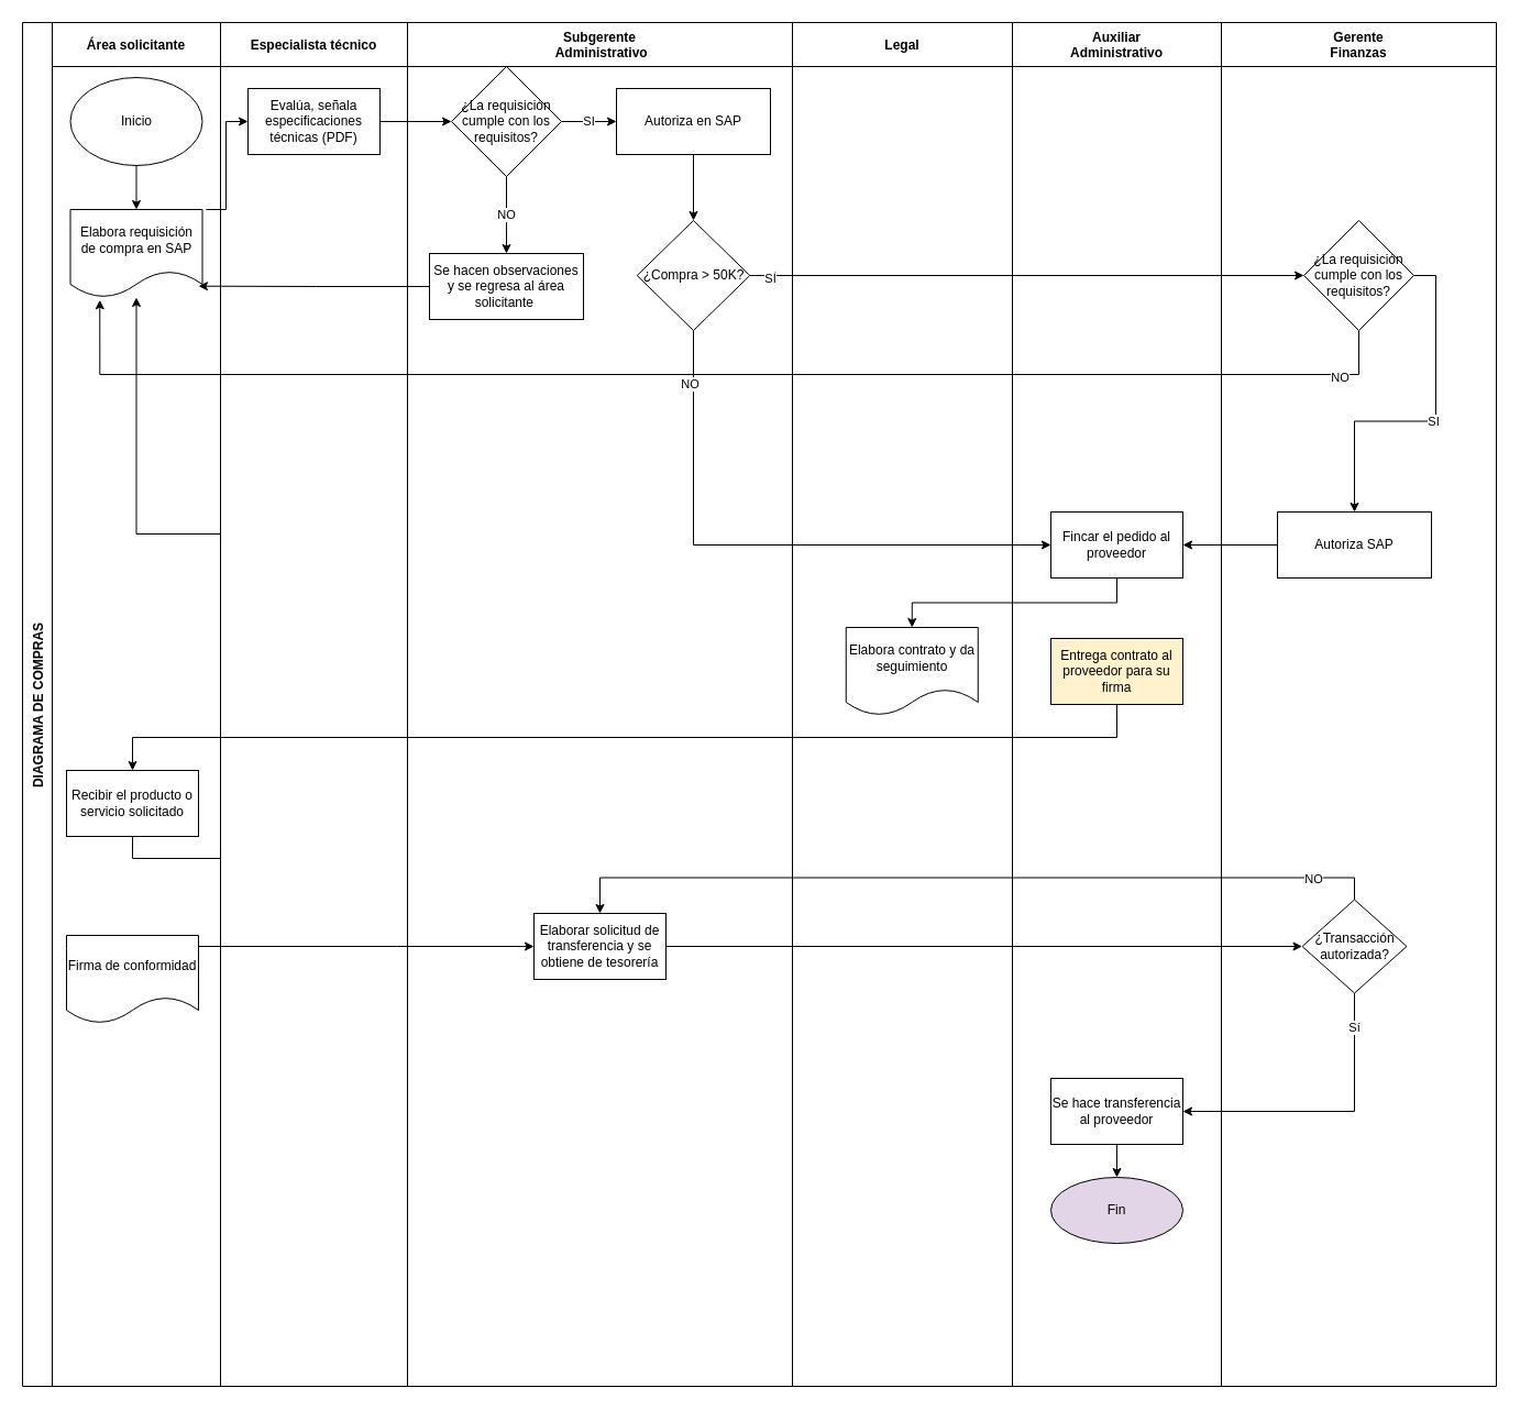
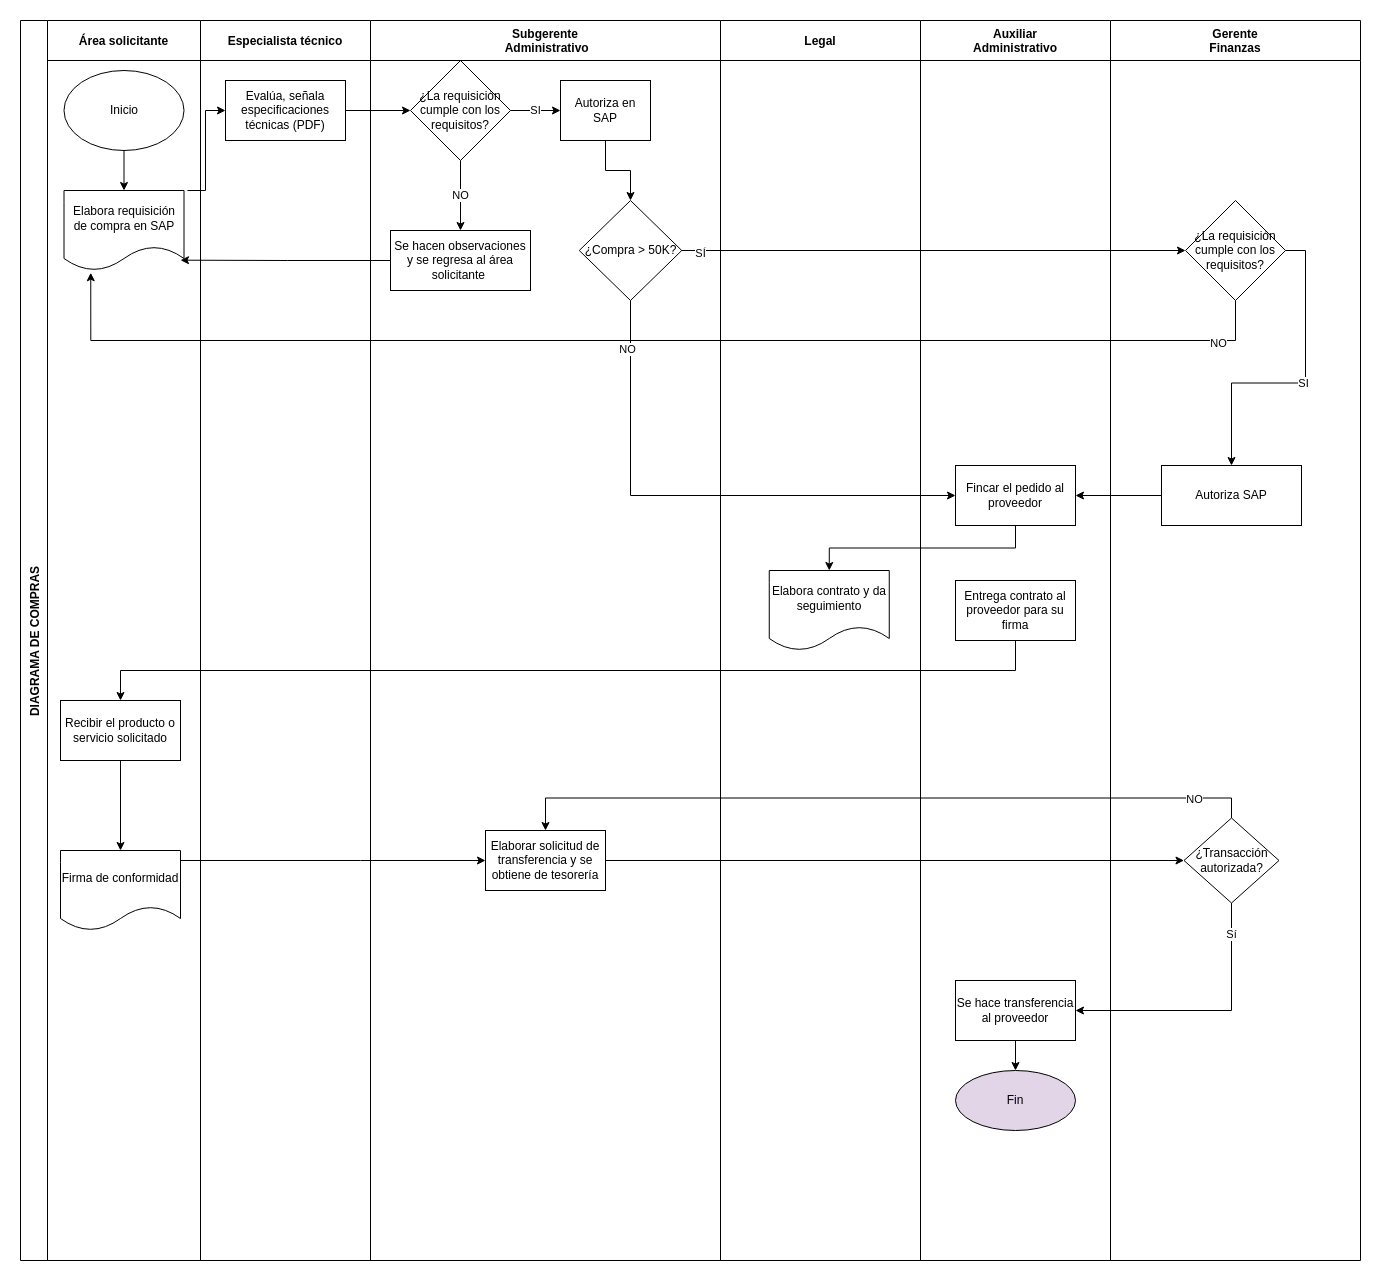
  <mxCell id="0" />
  <mxCell id="1" parent="0" />
  <mxCell id="2" value="DIAGRAMA DE COMPRAS" style="swimlane;childLayout=stackLayout;resizeParent=1;resizeParentMax=0;startSize=27;horizontal=0;horizontalStack=1;" parent="1" vertex="1"><mxGeometry x="20" y="20" width="900" height="1240" as="geometry" /></mxCell>
  <mxCell id="3" value="Área solicitante" style="swimlane;startSize=40;" parent="2" vertex="1"><mxGeometry x="27" width="153" height="1240" as="geometry" /></mxCell>
  <mxCell id="4" value="" style="edgeStyle=orthogonalEdgeStyle;rounded=0;orthogonalLoop=1;jettySize=auto;html=1;fontFamily=Helvetica;fontSize=12;fontColor=default;startSize=40;" parent="3" source="5" target="6" edge="1"><mxGeometry relative="1" as="geometry" /></mxCell>
  <mxCell id="5" value="Inicio" style="ellipse;whiteSpace=wrap;html=1;" parent="3" vertex="1"><mxGeometry x="16.5" y="50" width="120" height="80" as="geometry" /></mxCell>
  <mxCell id="6" value="Elabora requisición de compra en SAP" style="shape=document;whiteSpace=wrap;html=1;boundedLbl=1;rounded=0;glass=0;fontFamily=Helvetica;fontSize=12;fontColor=default;startSize=40;strokeColor=default;fillColor=default;" parent="3" vertex="1"><mxGeometry x="16.5" y="170" width="120" height="80" as="geometry" /></mxCell>
  <mxCell id="7" value="Firma de conformidad" style="shape=document;whiteSpace=wrap;html=1;boundedLbl=1;rounded=0;glass=0;fontFamily=Helvetica;fontSize=12;fontColor=default;startSize=40;strokeColor=default;fillColor=default;" parent="3" vertex="1"><mxGeometry x="13" y="830" width="120" height="80" as="geometry" /></mxCell>
  <mxCell id="8" value="Recibir el producto o servicio solicitado" style="whiteSpace=wrap;html=1;rounded=0;glass=0;startSize=40;" parent="3" vertex="1"><mxGeometry x="13" y="680" width="120" height="60" as="geometry" /></mxCell>
- <mxCell id="9" style="edgeStyle=orthogonalEdgeStyle;rounded=0;orthogonalLoop=1;jettySize=auto;html=1;exitX=0.5;exitY=1;exitDx=0;exitDy=0;fontFamily=Helvetica;fontSize=12;fontColor=default;startSize=40;" parent="3" source="8" target="6" edge="1"><mxGeometry relative="1" as="geometry" /></mxCell>
+ <mxCell id="9" style="edgeStyle=orthogonalEdgeStyle;rounded=0;orthogonalLoop=1;jettySize=auto;html=1;exitX=0.5;exitY=1;exitDx=0;exitDy=0;entryX=0.5;entryY=0;entryDx=0;entryDy=0;fontFamily=Helvetica;fontSize=12;fontColor=default;startSize=40;" parent="3" source="8" target="7" edge="1"><mxGeometry relative="1" as="geometry" /></mxCell>
  <mxCell id="10" value="Especialista técnico" style="swimlane;startSize=40;" parent="2" vertex="1"><mxGeometry x="180" width="170" height="1240" as="geometry" /></mxCell>
  <mxCell id="11" value="Evalúa, señala especificaciones técnicas (PDF)" style="whiteSpace=wrap;html=1;rounded=0;glass=0;startSize=40;" parent="10" vertex="1"><mxGeometry x="25" y="60" width="120" height="60" as="geometry" /></mxCell>
  <mxCell id="12" value="Subgerente&#10; Administrativo" style="swimlane;startSize=40;rounded=0;glass=0;" parent="2" vertex="1"><mxGeometry x="350" width="350" height="1240" as="geometry"><mxRectangle x="147" width="30" height="480" as="alternateBounds" /></mxGeometry></mxCell>
  <mxCell id="13" value="Elaborar solicitud de transferencia y se obtiene de tesorería" style="whiteSpace=wrap;html=1;rounded=0;glass=0;startSize=40;" parent="12" vertex="1"><mxGeometry x="115" y="810" width="120" height="60" as="geometry" /></mxCell>
  <mxCell id="14" value="NO" style="edgeStyle=orthogonalEdgeStyle;rounded=0;orthogonalLoop=1;jettySize=auto;html=1;exitX=0.5;exitY=1;exitDx=0;exitDy=0;entryX=0.5;entryY=0;entryDx=0;entryDy=0;" parent="12" source="16" target="17" edge="1"><mxGeometry relative="1" as="geometry" /></mxCell>
  <mxCell id="15" value="SI" style="edgeStyle=orthogonalEdgeStyle;rounded=0;orthogonalLoop=1;jettySize=auto;html=1;exitX=1;exitY=0.5;exitDx=0;exitDy=0;" parent="12" source="16" target="19" edge="1"><mxGeometry relative="1" as="geometry" /></mxCell>
  <mxCell id="16" value="¿La requisición cumple con los requisitos?" style="rhombus;whiteSpace=wrap;html=1;" parent="12" vertex="1"><mxGeometry x="40" y="40" width="100" height="100" as="geometry" /></mxCell>
  <mxCell id="17" value="Se hacen observaciones y se regresa al área solicitante&amp;nbsp;" style="whiteSpace=wrap;html=1;" parent="12" vertex="1"><mxGeometry x="20" y="210" width="140" height="60" as="geometry" /></mxCell>
  <mxCell id="18" style="edgeStyle=orthogonalEdgeStyle;rounded=0;orthogonalLoop=1;jettySize=auto;html=1;exitX=0.5;exitY=1;exitDx=0;exitDy=0;entryX=0.5;entryY=0;entryDx=0;entryDy=0;" edge="1" parent="12" source="19" target="20"><mxGeometry relative="1" as="geometry" /></mxCell>
- <mxCell id="19" value="Autoriza en SAP" style="rounded=0;whiteSpace=wrap;html=1;" parent="12" vertex="1"><mxGeometry x="190" y="60" width="140" height="60" as="geometry" /></mxCell>
+ <mxCell id="19" value="Autoriza en SAP" style="rounded=0;whiteSpace=wrap;html=1;" parent="12" vertex="1"><mxGeometry x="190" y="60" width="90" height="60" as="geometry" /></mxCell>
  <mxCell id="20" value="¿Compra &amp;gt; 50K?" style="rhombus;whiteSpace=wrap;html=1;rounded=0;glass=0;fontFamily=Helvetica;fontSize=12;fontColor=default;startSize=40;strokeColor=default;fillColor=default;" parent="12" vertex="1"><mxGeometry x="208.75" y="180" width="102.5" height="100" as="geometry" /></mxCell>
  <mxCell id="21" value="    Jefe recursos &#10;materiales" style="swimlane;startSize=40;" parent="2" vertex="1"><mxGeometry x="700" width="200" height="1240" as="geometry" /></mxCell>
  <mxCell id="22" value="Legal" style="swimlane;startSize=40;" parent="21" vertex="1"><mxGeometry width="200" height="1240" as="geometry" /></mxCell>
  <mxCell id="23" value="Elabora contrato y da seguimiento" style="shape=document;whiteSpace=wrap;html=1;boundedLbl=1;rounded=0;glass=0;fontFamily=Helvetica;fontSize=12;fontColor=default;startSize=40;strokeColor=default;fillColor=default;" parent="22" vertex="1"><mxGeometry x="48.75" y="550" width="120" height="80" as="geometry" /></mxCell>
  <mxCell id="24" value="" style="edgeStyle=orthogonalEdgeStyle;rounded=0;orthogonalLoop=1;jettySize=auto;html=1;fontFamily=Helvetica;fontSize=12;fontColor=default;startSize=40;" parent="2" source="7" target="13" edge="1"><mxGeometry relative="1" as="geometry"><Array as="points"><mxPoint x="340" y="840" /><mxPoint x="340" y="840" /></Array></mxGeometry></mxCell>
  <mxCell id="25" style="edgeStyle=orthogonalEdgeStyle;rounded=0;orthogonalLoop=1;jettySize=auto;html=1;entryX=0;entryY=0.5;entryDx=0;entryDy=0;" parent="2" target="11" edge="1"><mxGeometry relative="1" as="geometry"><mxPoint x="167" y="170" as="sourcePoint" /><Array as="points"><mxPoint x="185" y="170" /><mxPoint x="185" y="90" /></Array></mxGeometry></mxCell>
  <mxCell id="26" style="edgeStyle=orthogonalEdgeStyle;rounded=0;orthogonalLoop=1;jettySize=auto;html=1;exitX=0;exitY=0.5;exitDx=0;exitDy=0;entryX=0.971;entryY=0.871;entryDx=0;entryDy=0;entryPerimeter=0;" parent="2" source="17" target="6" edge="1"><mxGeometry relative="1" as="geometry" /></mxCell>
  <mxCell id="27" style="edgeStyle=orthogonalEdgeStyle;rounded=0;orthogonalLoop=1;jettySize=auto;html=1;exitX=1;exitY=0.5;exitDx=0;exitDy=0;entryX=0;entryY=0.5;entryDx=0;entryDy=0;" parent="2" source="11" target="16" edge="1"><mxGeometry relative="1" as="geometry" /></mxCell>
  <mxCell id="28" value="Gerente &#10;Finanzas" style="swimlane;startSize=40;" parent="1" vertex="1"><mxGeometry x="1110" y="20" width="250" height="1240" as="geometry" /></mxCell>
  <mxCell id="29" value="¿La requisición cumple con los requisitos?" style="rhombus;whiteSpace=wrap;html=1;" parent="28" vertex="1"><mxGeometry x="75" y="180" width="100" height="100" as="geometry" /></mxCell>
  <mxCell id="30" value="¿Transacción autorizada?" style="rhombus;whiteSpace=wrap;html=1;" parent="28" vertex="1"><mxGeometry x="73.5" y="797.5" width="95" height="85" as="geometry" /></mxCell>
  <mxCell id="31" value="Autoriza SAP" style="rounded=0;whiteSpace=wrap;html=1;" parent="28" vertex="1"><mxGeometry x="51" y="445" width="140" height="60" as="geometry" /></mxCell>
  <mxCell id="32" value="SI" style="edgeStyle=orthogonalEdgeStyle;rounded=0;orthogonalLoop=1;jettySize=auto;html=1;exitX=1;exitY=0.5;exitDx=0;exitDy=0;" parent="28" source="29" target="31" edge="1"><mxGeometry relative="1" as="geometry" /></mxCell>
  <mxCell id="33" style="edgeStyle=orthogonalEdgeStyle;rounded=0;orthogonalLoop=1;jettySize=auto;html=1;exitX=1;exitY=0.5;exitDx=0;exitDy=0;" parent="1" source="20" target="29" edge="1"><mxGeometry relative="1" as="geometry" /></mxCell>
  <mxCell id="34" value="SÍ" style="edgeLabel;html=1;align=center;verticalAlign=middle;resizable=0;points=[];" parent="33" vertex="1" connectable="0"><mxGeometry x="-0.93" y="-2" relative="1" as="geometry"><mxPoint as="offset" /></mxGeometry></mxCell>
  <mxCell id="35" style="edgeStyle=orthogonalEdgeStyle;rounded=0;orthogonalLoop=1;jettySize=auto;html=1;exitX=0.5;exitY=1;exitDx=0;exitDy=0;entryX=0.223;entryY=1.028;entryDx=0;entryDy=0;entryPerimeter=0;" parent="1" source="29" target="6" edge="1"><mxGeometry relative="1" as="geometry"><Array as="points"><mxPoint x="1235" y="340" /><mxPoint x="90" y="340" /></Array></mxGeometry></mxCell>
  <mxCell id="36" value="NO" style="edgeLabel;html=1;align=center;verticalAlign=middle;resizable=0;points=[];" parent="35" vertex="1" connectable="0"><mxGeometry x="-0.908" y="2" relative="1" as="geometry"><mxPoint as="offset" /></mxGeometry></mxCell>
  <mxCell id="37" style="edgeStyle=orthogonalEdgeStyle;rounded=0;orthogonalLoop=1;jettySize=auto;html=1;exitX=0.5;exitY=1;exitDx=0;exitDy=0;entryX=0;entryY=0.5;entryDx=0;entryDy=0;" parent="1" source="20" target="46" edge="1"><mxGeometry relative="1" as="geometry" /></mxCell>
  <mxCell id="38" value="NO" style="edgeLabel;html=1;align=center;verticalAlign=middle;resizable=0;points=[];" parent="37" vertex="1" connectable="0"><mxGeometry x="-0.817" y="-4" relative="1" as="geometry"><mxPoint as="offset" /></mxGeometry></mxCell>
  <mxCell id="39" style="edgeStyle=orthogonalEdgeStyle;rounded=0;orthogonalLoop=1;jettySize=auto;html=1;exitX=0.5;exitY=1;exitDx=0;exitDy=0;entryX=0.5;entryY=0;entryDx=0;entryDy=0;" parent="1" source="46" target="23" edge="1"><mxGeometry relative="1" as="geometry" /></mxCell>
  <mxCell id="40" value="Auxiliar &#10;Administrativo" style="swimlane;startSize=40;" parent="1" vertex="1"><mxGeometry x="920" y="20" width="190" height="1240" as="geometry" /></mxCell>
  <mxCell id="41" value="" style="edgeStyle=orthogonalEdgeStyle;rounded=0;orthogonalLoop=1;jettySize=auto;html=1;fontFamily=Helvetica;fontSize=12;fontColor=default;startSize=40;" parent="40" edge="1"><mxGeometry relative="1" as="geometry"><mxPoint x="95" y="535" as="targetPoint" /></mxGeometry></mxCell>
- <mxCell id="42" value="Entrega contrato al proveedor para su firma" style="whiteSpace=wrap;html=1;rounded=0;glass=0;startSize=40;fillColor=#fff2cc;" parent="40" vertex="1"><mxGeometry x="35" y="560" width="120" height="60" as="geometry" /></mxCell>
+ <mxCell id="42" value="Entrega contrato al proveedor para su firma" style="whiteSpace=wrap;html=1;rounded=0;glass=0;startSize=40;" parent="40" vertex="1"><mxGeometry x="35" y="560" width="120" height="60" as="geometry" /></mxCell>
  <mxCell id="43" value="Se hace transferencia al proveedor" style="whiteSpace=wrap;html=1;rounded=0;glass=0;startSize=40;" parent="40" vertex="1"><mxGeometry x="35" y="960" width="120" height="60" as="geometry" /></mxCell>
  <mxCell id="44" value="Fin" style="ellipse;whiteSpace=wrap;html=1;rounded=0;glass=0;startSize=40;fillColor=#e1d5e7;" parent="40" vertex="1"><mxGeometry x="35" y="1050" width="120" height="60" as="geometry" /></mxCell>
  <mxCell id="45" value="" style="edgeStyle=orthogonalEdgeStyle;rounded=0;orthogonalLoop=1;jettySize=auto;html=1;fontFamily=Helvetica;fontSize=12;fontColor=default;startSize=40;" parent="40" source="43" target="44" edge="1"><mxGeometry relative="1" as="geometry" /></mxCell>
  <mxCell id="46" value="&lt;span&gt;Fincar el pedido al proveedor&lt;/span&gt;" style="whiteSpace=wrap;html=1;" parent="40" vertex="1"><mxGeometry x="35" y="445" width="120" height="60" as="geometry" /></mxCell>
  <mxCell id="47" style="edgeStyle=orthogonalEdgeStyle;rounded=0;orthogonalLoop=1;jettySize=auto;html=1;exitX=0.5;exitY=1;exitDx=0;exitDy=0;entryX=0.5;entryY=0;entryDx=0;entryDy=0;" parent="1" source="42" target="8" edge="1"><mxGeometry relative="1" as="geometry" /></mxCell>
  <mxCell id="48" value="" style="edgeStyle=orthogonalEdgeStyle;rounded=0;orthogonalLoop=1;jettySize=auto;html=1;" parent="1" source="31" target="46" edge="1"><mxGeometry relative="1" as="geometry" /></mxCell>
  <mxCell id="49" style="edgeStyle=orthogonalEdgeStyle;rounded=0;orthogonalLoop=1;jettySize=auto;html=1;entryX=1;entryY=0.5;entryDx=0;entryDy=0;exitX=0.5;exitY=1;exitDx=0;exitDy=0;" parent="1" source="30" target="43" edge="1"><mxGeometry relative="1" as="geometry"><Array as="points"><mxPoint x="1231" y="1010" /></Array></mxGeometry></mxCell>
  <mxCell id="50" value="Sí" style="edgeLabel;html=1;align=center;verticalAlign=middle;resizable=0;points=[];" parent="49" vertex="1" connectable="0"><mxGeometry x="-0.772" y="-1" relative="1" as="geometry"><mxPoint y="1" as="offset" /></mxGeometry></mxCell>
  <mxCell id="51" style="edgeStyle=orthogonalEdgeStyle;rounded=0;orthogonalLoop=1;jettySize=auto;html=1;exitX=0.5;exitY=0;exitDx=0;exitDy=0;entryX=0.5;entryY=0;entryDx=0;entryDy=0;" parent="1" source="30" target="13" edge="1"><mxGeometry relative="1" as="geometry" /></mxCell>
  <mxCell id="52" value="NO" style="edgeLabel;html=1;align=center;verticalAlign=middle;resizable=0;points=[];" parent="51" vertex="1" connectable="0"><mxGeometry x="-0.84" y="1" relative="1" as="geometry"><mxPoint x="1" as="offset" /></mxGeometry></mxCell>
  <mxCell id="53" style="edgeStyle=orthogonalEdgeStyle;rounded=0;orthogonalLoop=1;jettySize=auto;html=1;exitX=1;exitY=0.5;exitDx=0;exitDy=0;entryX=0;entryY=0.5;entryDx=0;entryDy=0;" parent="1" source="13" target="30" edge="1"><mxGeometry relative="1" as="geometry" /></mxCell>
